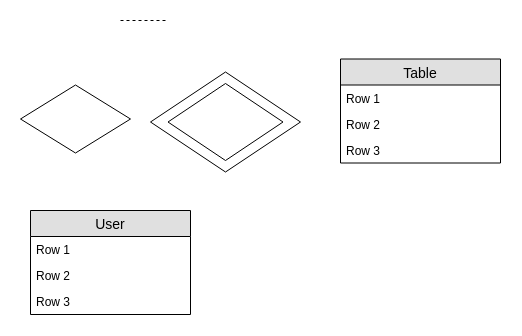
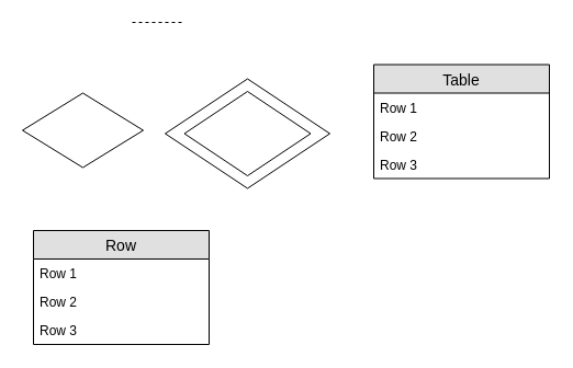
  <mxCell id="0" />
  <mxCell id="1" parent="0" />
  <mxCell id="2" value="" style="group" vertex="1" connectable="0" parent="1"><mxGeometry x="150" y="71.5" width="150" height="100" as="geometry" /></mxCell>
  <mxCell id="3" value="" style="rhombus;whiteSpace=wrap;html=1;perimeterSpacing=0;" vertex="1" parent="2"><mxGeometry width="150" height="100" as="geometry" /></mxCell>
  <mxCell id="4" value="" style="rhombus;whiteSpace=wrap;html=1;" vertex="1" parent="2"><mxGeometry x="17.5" y="11.5" width="115" height="77" as="geometry" /></mxCell>
  <mxCell id="5" value="Table" style="swimlane;fontStyle=0;childLayout=stackLayout;horizontal=1;startSize=26;fillColor=#e0e0e0;horizontalStack=0;resizeParent=1;resizeParentMax=0;resizeLast=0;collapsible=1;marginBottom=0;swimlaneFillColor=#ffffff;align=center;fontSize=14;" vertex="1" parent="1"><mxGeometry x="340" y="58.5" width="160" height="104" as="geometry"><mxRectangle x="400" y="131" width="70" height="26" as="alternateBounds" /></mxGeometry></mxCell>
  <mxCell id="6" value="Row 1" style="text;strokeColor=none;fillColor=none;spacingLeft=4;spacingRight=4;overflow=hidden;rotatable=0;points=[[0,0.5],[1,0.5]];portConstraint=eastwest;fontSize=12;" vertex="1" parent="5"><mxGeometry y="26" width="160" height="26" as="geometry" /></mxCell>
  <mxCell id="7" value="Row 2" style="text;strokeColor=none;fillColor=none;spacingLeft=4;spacingRight=4;overflow=hidden;rotatable=0;points=[[0,0.5],[1,0.5]];portConstraint=eastwest;fontSize=12;" vertex="1" parent="5"><mxGeometry y="52" width="160" height="26" as="geometry" /></mxCell>
  <mxCell id="8" value="Row 3" style="text;strokeColor=none;fillColor=none;spacingLeft=4;spacingRight=4;overflow=hidden;rotatable=0;points=[[0,0.5],[1,0.5]];portConstraint=eastwest;fontSize=12;" vertex="1" parent="5"><mxGeometry y="78" width="160" height="26" as="geometry" /></mxCell>
  <mxCell id="9" value="" style="rhombus;whiteSpace=wrap;html=1;" vertex="1" parent="1"><mxGeometry x="20" y="84.5" width="110" height="68" as="geometry" /></mxCell>
  <mxCell id="10" value="" style="endArrow=none;dashed=1;html=1;" edge="1" parent="1"><mxGeometry width="50" height="50" relative="1" as="geometry"><mxPoint x="120" y="20" as="sourcePoint" /><mxPoint x="165" y="20" as="targetPoint" /></mxGeometry></mxCell>
- <mxCell id="11" value="User" style="swimlane;fontStyle=0;childLayout=stackLayout;horizontal=1;startSize=26;fillColor=#e0e0e0;horizontalStack=0;resizeParent=1;resizeParentMax=0;resizeLast=0;collapsible=1;marginBottom=0;swimlaneFillColor=#ffffff;align=center;fontSize=14;" vertex="1" parent="1"><mxGeometry x="30" y="210" width="160" height="104" as="geometry"><mxRectangle x="400" y="131" width="70" height="26" as="alternateBounds" /></mxGeometry></mxCell>
+ <mxCell id="11" value="Row" style="swimlane;fontStyle=0;childLayout=stackLayout;horizontal=1;startSize=26;fillColor=#e0e0e0;horizontalStack=0;resizeParent=1;resizeParentMax=0;resizeLast=0;collapsible=1;marginBottom=0;swimlaneFillColor=#ffffff;align=center;fontSize=14;" vertex="1" parent="1"><mxGeometry x="30" y="210" width="160" height="104" as="geometry"><mxRectangle x="400" y="131" width="70" height="26" as="alternateBounds" /></mxGeometry></mxCell>
  <mxCell id="12" value="Row 1" style="text;strokeColor=none;fillColor=none;spacingLeft=4;spacingRight=4;overflow=hidden;rotatable=0;points=[[0,0.5],[1,0.5]];portConstraint=eastwest;fontSize=12;" vertex="1" parent="11"><mxGeometry y="26" width="160" height="26" as="geometry" /></mxCell>
  <mxCell id="13" value="Row 2" style="text;strokeColor=none;fillColor=none;spacingLeft=4;spacingRight=4;overflow=hidden;rotatable=0;points=[[0,0.5],[1,0.5]];portConstraint=eastwest;fontSize=12;" vertex="1" parent="11"><mxGeometry y="52" width="160" height="26" as="geometry" /></mxCell>
  <mxCell id="14" value="Row 3" style="text;strokeColor=none;fillColor=none;spacingLeft=4;spacingRight=4;overflow=hidden;rotatable=0;points=[[0,0.5],[1,0.5]];portConstraint=eastwest;fontSize=12;" vertex="1" parent="11"><mxGeometry y="78" width="160" height="26" as="geometry" /></mxCell>
